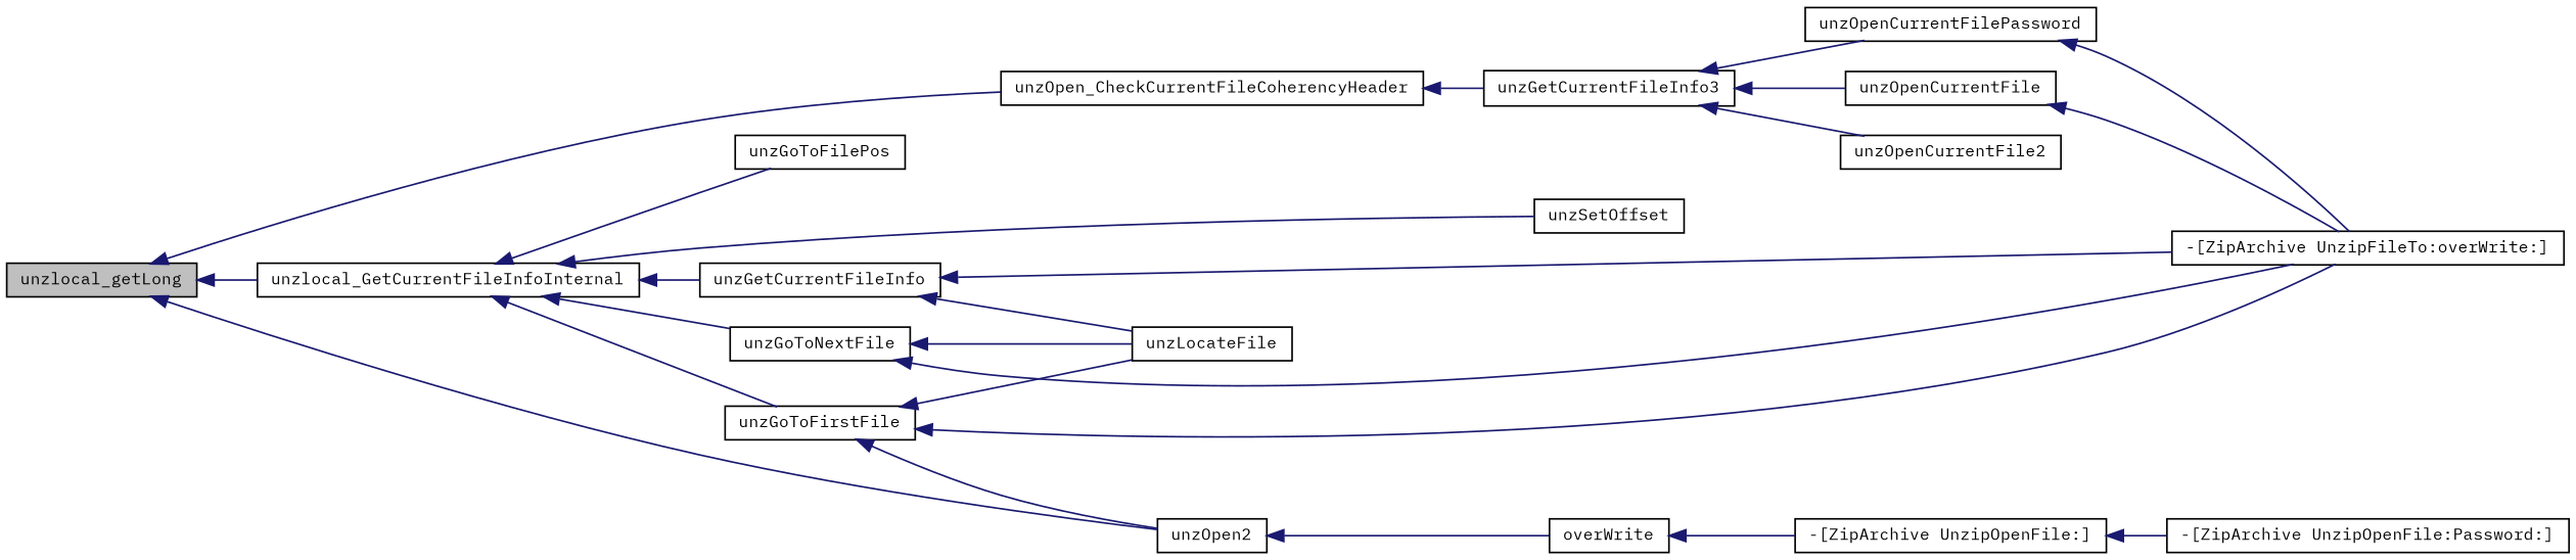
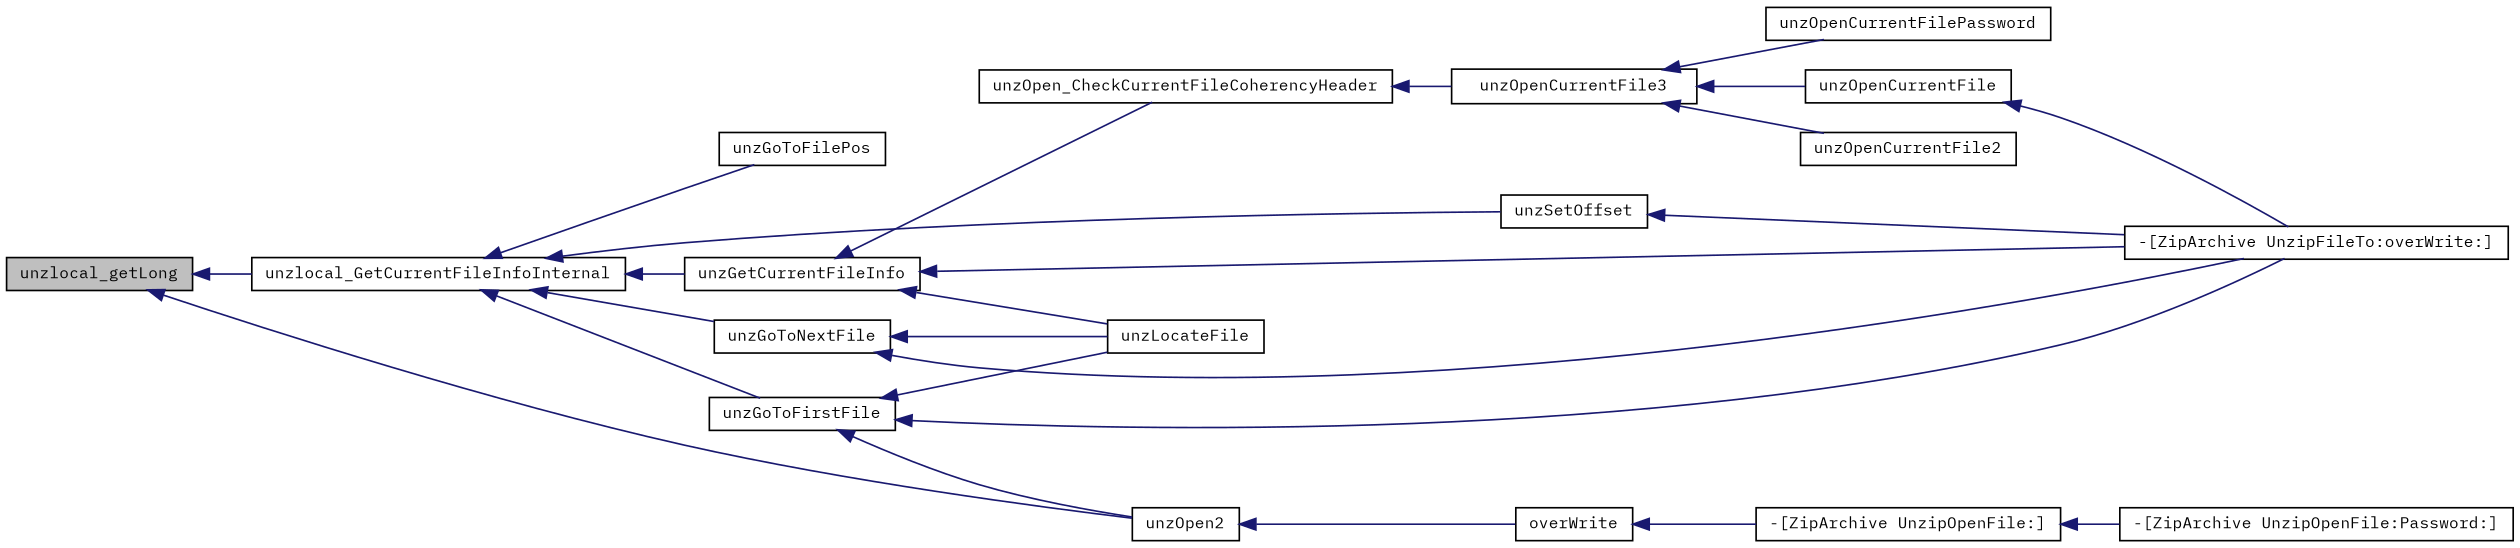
  digraph {
    fontname="IBM Plex Mono"
    rankdir=LR
    node [color=black fillcolor=white fontname="IBM Plex Mono" fontsize=10 shape=record style=filled]
    edge [color=midnightblue dir=back fontname="IBM Plex Mono" fontsize=10 labelfontname="FreeSans.ttf" labelfontsize=10 style=solid]
    n1 [fillcolor=grey75 fontcolor=black height=0.2 label=unzlocal_getLong width=0.4]
    n2 [height=0.2 label=unzOpen_CheckCurrentFileCoherencyHeader width=0.4]
    n3 [height=0.2 label=unzlocal_GetCurrentFileInfoInternal width=0.4]
    n4 [height=0.2 label=unzOpen2 width=0.4]
-   n5 [height=0.2 label=unzGetCurrentFileInfo3 width=0.4]
+   n5 [height=0.2 label=unzOpenCurrentFile3 width=0.4]
    n6 [height=0.2 label=unzGetCurrentFileInfo width=0.4]
    n7 [height=0.2 label=unzGoToFilePos width=0.4]
    n8 [height=0.2 label=unzGoToFirstFile width=0.4]
    n9 [height=0.2 label=unzGoToNextFile width=0.4]
    n10 [height=0.2 label=unzSetOffset width=0.4]
    n11 [height=0.2 label=overWrite width=0.4]
    n12 [height=0.2 label=unzOpenCurrentFile width=0.4]
    n13 [height=0.2 label=unzOpenCurrentFile2 width=0.4]
    n14 [height=0.2 label=unzOpenCurrentFilePassword width=0.4]
    n15 [height=0.2 label="-[ZipArchive UnzipFileTo:overWrite:]" width=0.4]
    n16 [height=0.2 label=unzLocateFile width=0.4]
    n17 [height=0.2 label="-[ZipArchive UnzipOpenFile:]" width=0.4]
    n18 [height=0.2 label="-[ZipArchive UnzipOpenFile:Password:]" width=0.4]
-   n1 -> n2
+   n6 -> n2
    n1 -> n3
    n1 -> n4
    n2 -> n5
    n3 -> n6
    n3 -> n7
    n3 -> n8
    n3 -> n9
    n3 -> n10
    n4 -> n11
    n5 -> n12
    n5 -> n13
    n5 -> n14
    n6 -> n15
    n6 -> n16
    n8 -> n4
    n8 -> n15
    n8 -> n16
    n9 -> n15
    n9 -> n16
    n11 -> n17
    n12 -> n15
-   n14 -> n15
+   n10 -> n15
    n17 -> n18
  }
